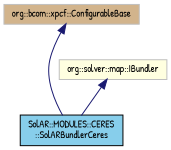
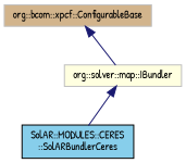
  digraph {
    fontname="Patrick Hand"
    node [color=grey75 fontname="Patrick Hand" fontsize=10 shape=record style=filled]
    edge [color=midnightblue dir=back fontname="Patrick Hand" fontsize=10 labelfontname=Helvetica labelfontsize=10 style=solid]
    n1 [color=black fillcolor=skyblue fontcolor=black height=0.2 label="SolAR::MODULES::CERES\l::SolARBundlerCeres" width=0.4]
    n2 [fillcolor=tan height=0.2 label="org::bcom::xpcf::ConfigurableBase" width=0.4]
    n3 [fillcolor=lightyellow height=0.2 label="org::solver::map::IBundler" width=0.4]
-   n2 -> n1
+   n2 -> n3
    n3 -> n1
  }
